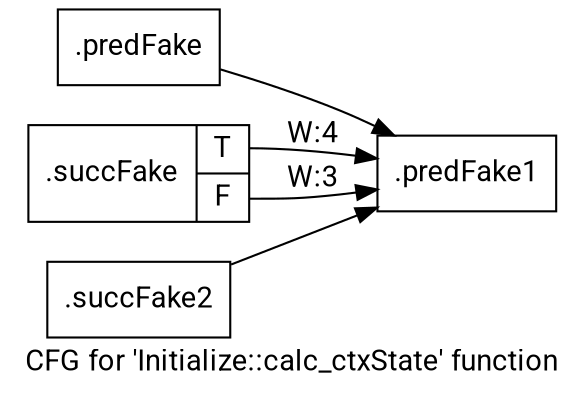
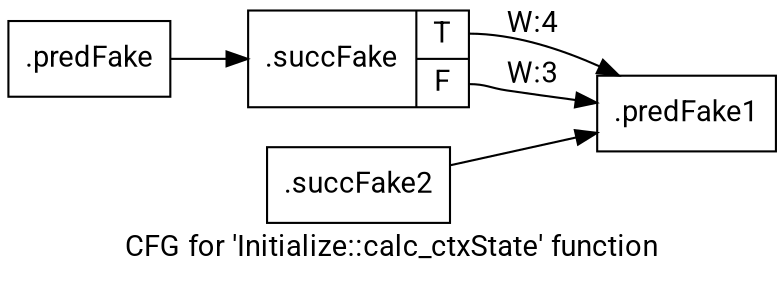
  digraph {
    fontname=Roboto
    label="CFG for 'Initialize::calc_ctxState' function"
    rankdir=LR
    node [fontname=Roboto shape=record filename="../../../../src/initializer.cpp" linenumber=16]
    edge [execusionnum=5 filename="../../../../src/initializer.cpp" fontname=Roboto]
    n1 [label="{.predFake}" filename="" linenumber=""]
    n2 [label="{.succFake|{<s0>T|<s1>F}}"]
    n3 [label="{.predFake1}"]
    n4 [label="{.succFake2}" linenumber=25]
-   n1 -> n3 [callList="6:9; 7:14; 8:14"]
+   n1 -> n2 [callList="6:9; 7:14; 8:14"]
    n2 -> n3 [execusionnum=3 label="W:4" tailport=s0]
    n2 -> n3 [execusionnum=2 label="W:3" tailport=s1]
    n4 -> n3
  }
